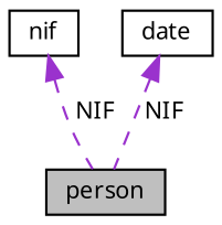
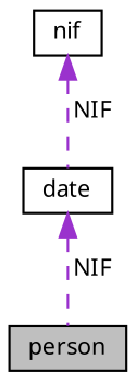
  digraph {
    fontname="Noto Sans"
    node [color=black fillcolor=white fontname="Noto Sans" fontsize=10 shape=record style=filled]
    edge [color=darkorchid3 dir=back fontname="Noto Sans" fontsize=10 labelfontname=Helvetica labelfontsize=10 style=dashed]
    n1 [fillcolor=grey75 fontcolor=black height=0.2 label=person width=0.4]
    n2 [height=0.2 label=nif width=0.4]
    n3 [height=0.2 label=date width=0.4]
-   n2 -> n1 [label=" NIF"]
+   n2 -> n3 [label=" NIF"]
    n3 -> n1 [label=" NIF"]
  }
